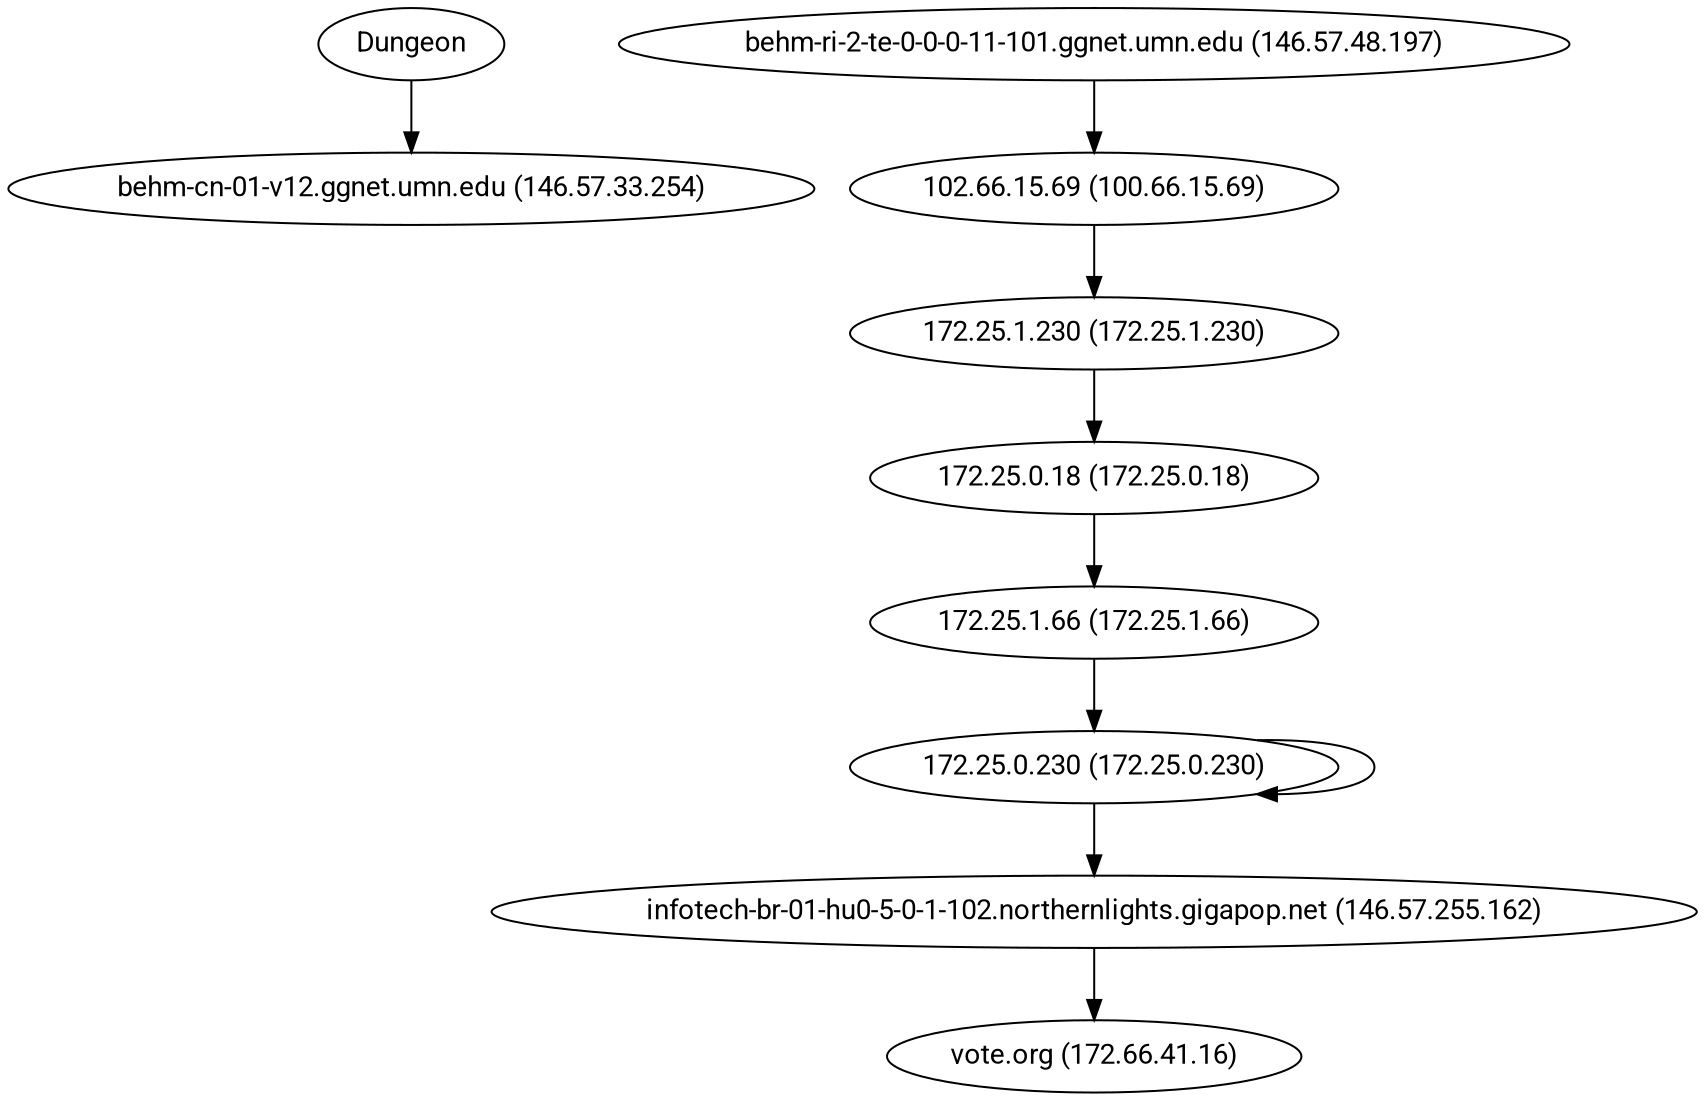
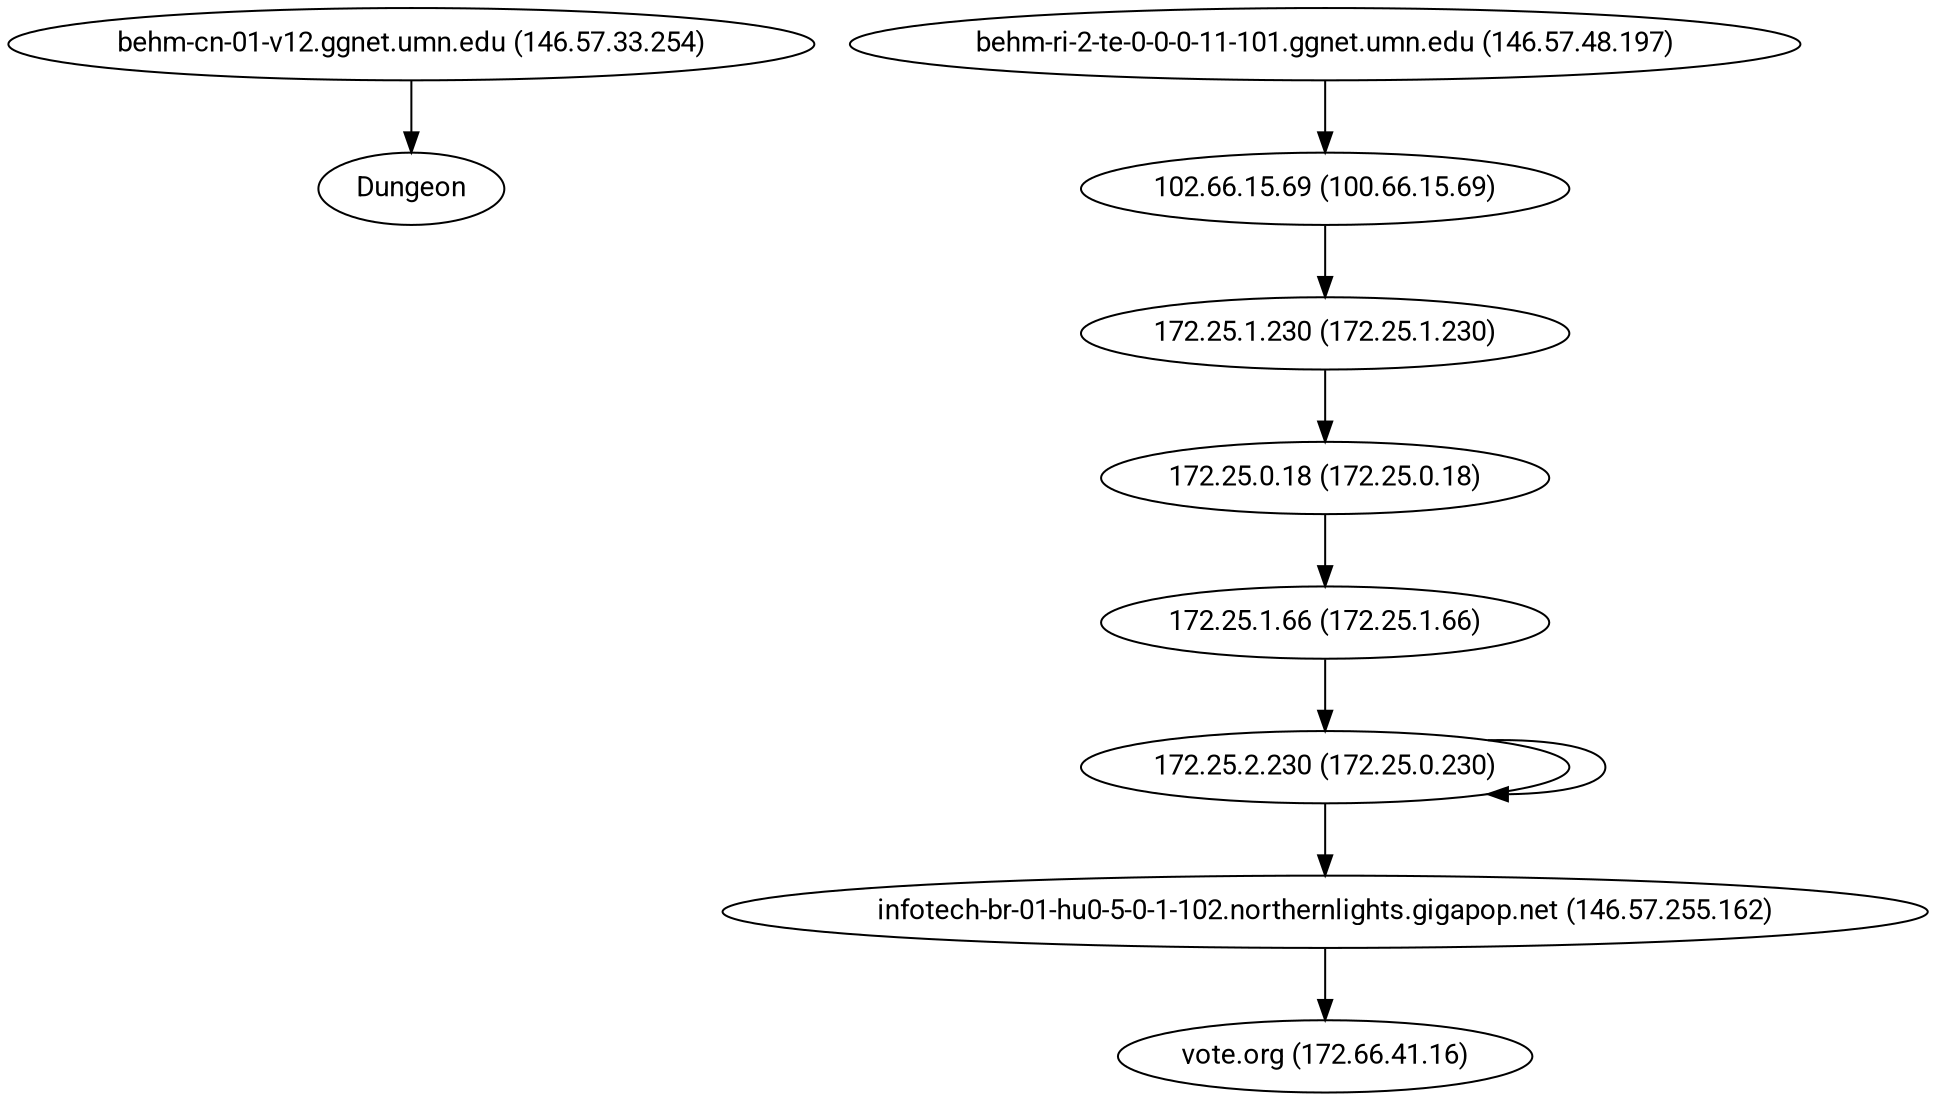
  digraph {
    fontname=Roboto
    node [fontname=Roboto]
    edge [fontname=Roboto]
    Dungeon
    "behm-cn-01-v12.ggnet.umn.edu (146.57.33.254)"
    n3 [label="102.66.15.69 (100.66.15.69)"]
    "behm-ri-2-te-0-0-0-11-101.ggnet.umn.edu (146.57.48.197)"
    "172.25.1.230 (172.25.1.230)"
    "172.25.0.18 (172.25.0.18)"
    "172.25.1.66 (172.25.1.66)"
-   "172.25.0.230 (172.25.0.230)"
+   "172.25.0.230 (172.25.0.230)" [label="172.25.2.230 (172.25.0.230)"]
    "infotech-br-01-hu0-5-0-1-102.northernlights.gigapop.net (146.57.255.162)"
    "vote.org (172.66.41.16)"
-   Dungeon -> "behm-cn-01-v12.ggnet.umn.edu (146.57.33.254)"
+   "behm-cn-01-v12.ggnet.umn.edu (146.57.33.254)" -> Dungeon
    n3 -> "172.25.1.230 (172.25.1.230)"
    "behm-ri-2-te-0-0-0-11-101.ggnet.umn.edu (146.57.48.197)" -> n3
    "172.25.1.230 (172.25.1.230)" -> "172.25.0.18 (172.25.0.18)"
    "172.25.0.18 (172.25.0.18)" -> "172.25.1.66 (172.25.1.66)"
    "172.25.1.66 (172.25.1.66)" -> "172.25.0.230 (172.25.0.230)"
    "172.25.0.230 (172.25.0.230)" -> "172.25.0.230 (172.25.0.230)"
    "172.25.0.230 (172.25.0.230)" -> "infotech-br-01-hu0-5-0-1-102.northernlights.gigapop.net (146.57.255.162)"
    "infotech-br-01-hu0-5-0-1-102.northernlights.gigapop.net (146.57.255.162)" -> "vote.org (172.66.41.16)"
  }
